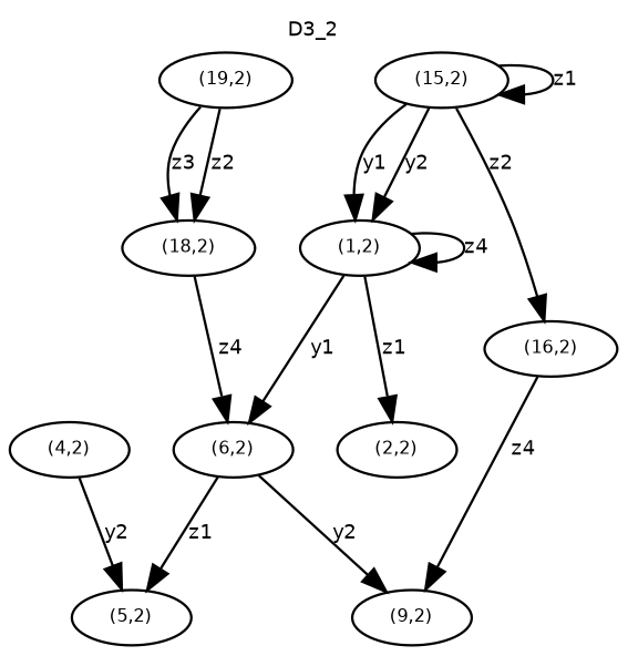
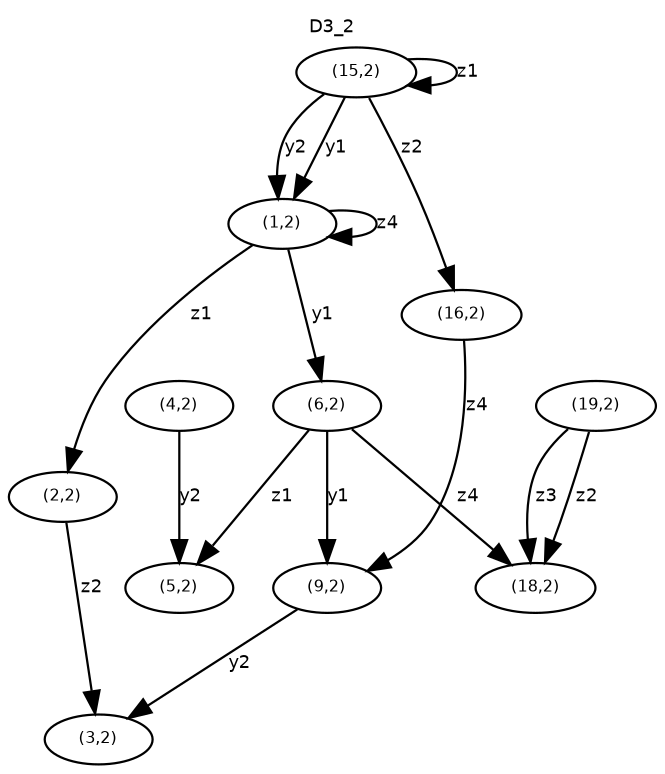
  digraph {
    fontname="DejaVu Sans"
    fontsize=8
    label=D3_2
    labelloc=t
    node [fontname="DejaVu Sans" fontsize=7]
    edge [fontname="DejaVu Sans" fontsize=8]
    n1 [height=.01 label="(1,2)" width=.01]
    n2 [height=.01 label="(6,2)" width=.01]
    n3 [height=.01 label="(2,2)" width=.01]
    n4 [height=.01 label="(5,2)" width=.01]
    n5 [height=.01 label="(9,2)" width=.01]
+   n6 [height=.01 label="(3,2)" width=.01]
    n7 [height=.01 label="(4,2)" width=.01]
    n8 [height=.01 label="(15,2)" width=.01]
    n9 [height=.01 label="(16,2)" width=.01]
    n10 [height=.01 label="(18,2)" width=.01]
    n11 [height=.01 label="(19,2)" width=.01]
    n1 -> n1 [label=z4]
    n1 -> n2 [label=y1]
    n1 -> n3 [label=z1]
    n2 -> n4 [label=z1]
-   n2 -> n5 [label=y2]
+   n2 -> n5 [label=y1]
+   n3 -> n6 [label=z2]
+   n5 -> n6 [label=y2]
    n7 -> n4 [label=y2]
    n8 -> n1 [label=y1]
    n8 -> n1 [label=y2]
    n8 -> n8 [label=z1]
    n8 -> n9 [label=z2]
    n9 -> n5 [label=z4]
-   n10 -> n2 [label=z4]
+   n2 -> n10 [label=z4]
    n11 -> n10 [label=z2]
    n11 -> n10 [label=z3]
  }
